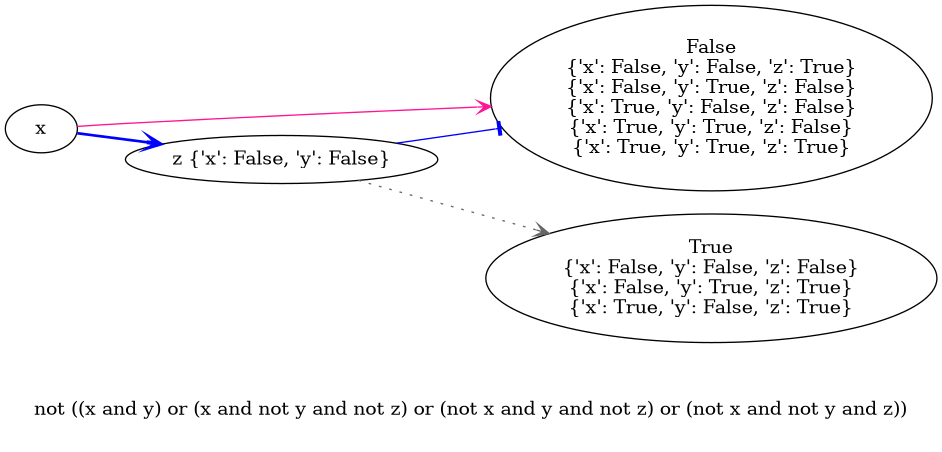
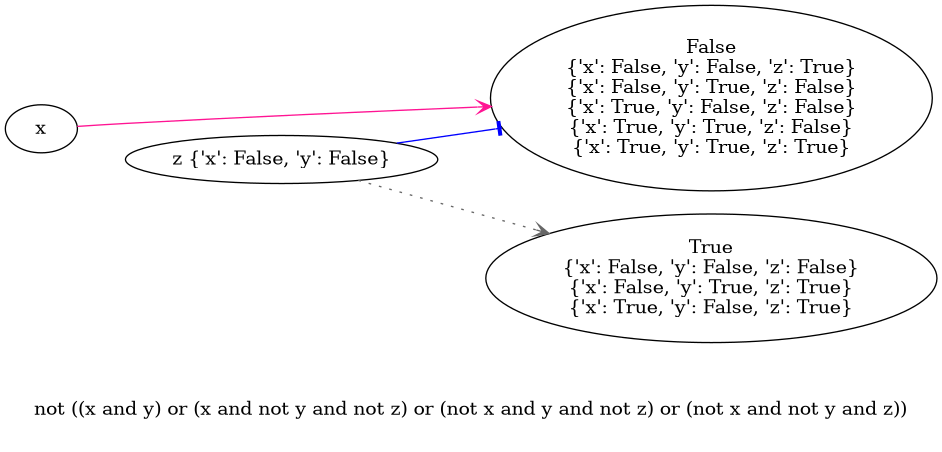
  digraph {
    label="not ((x and y) or (x and not y and not z) or (not x and y and not z) or (not x and not y and z))\n\n"
    rankdir=LR
    edge [style=solid color=blue arrowhead=vee]
    n1 [label=x]
    n2 [label="z {'x': False, 'y': False}"]
    n3 [label="False\n{'x': False, 'y': False, 'z': True}\n{'x': False, 'y': True, 'z': False}\n{'x': True, 'y': False, 'z': False}\n{'x': True, 'y': True, 'z': False}\n{'x': True, 'y': True, 'z': True}"]
    n4 [label="True\n{'x': False, 'y': False, 'z': False}\n{'x': False, 'y': True, 'z': True}\n{'x': True, 'y': False, 'z': True}"]
-   n1 -> n2 [style=bold]
    n1 -> n3 [color=deeppink]
    n2 -> n3 [arrowhead=tee]
    n2 -> n4 [style=dotted color=gray40]
  }
